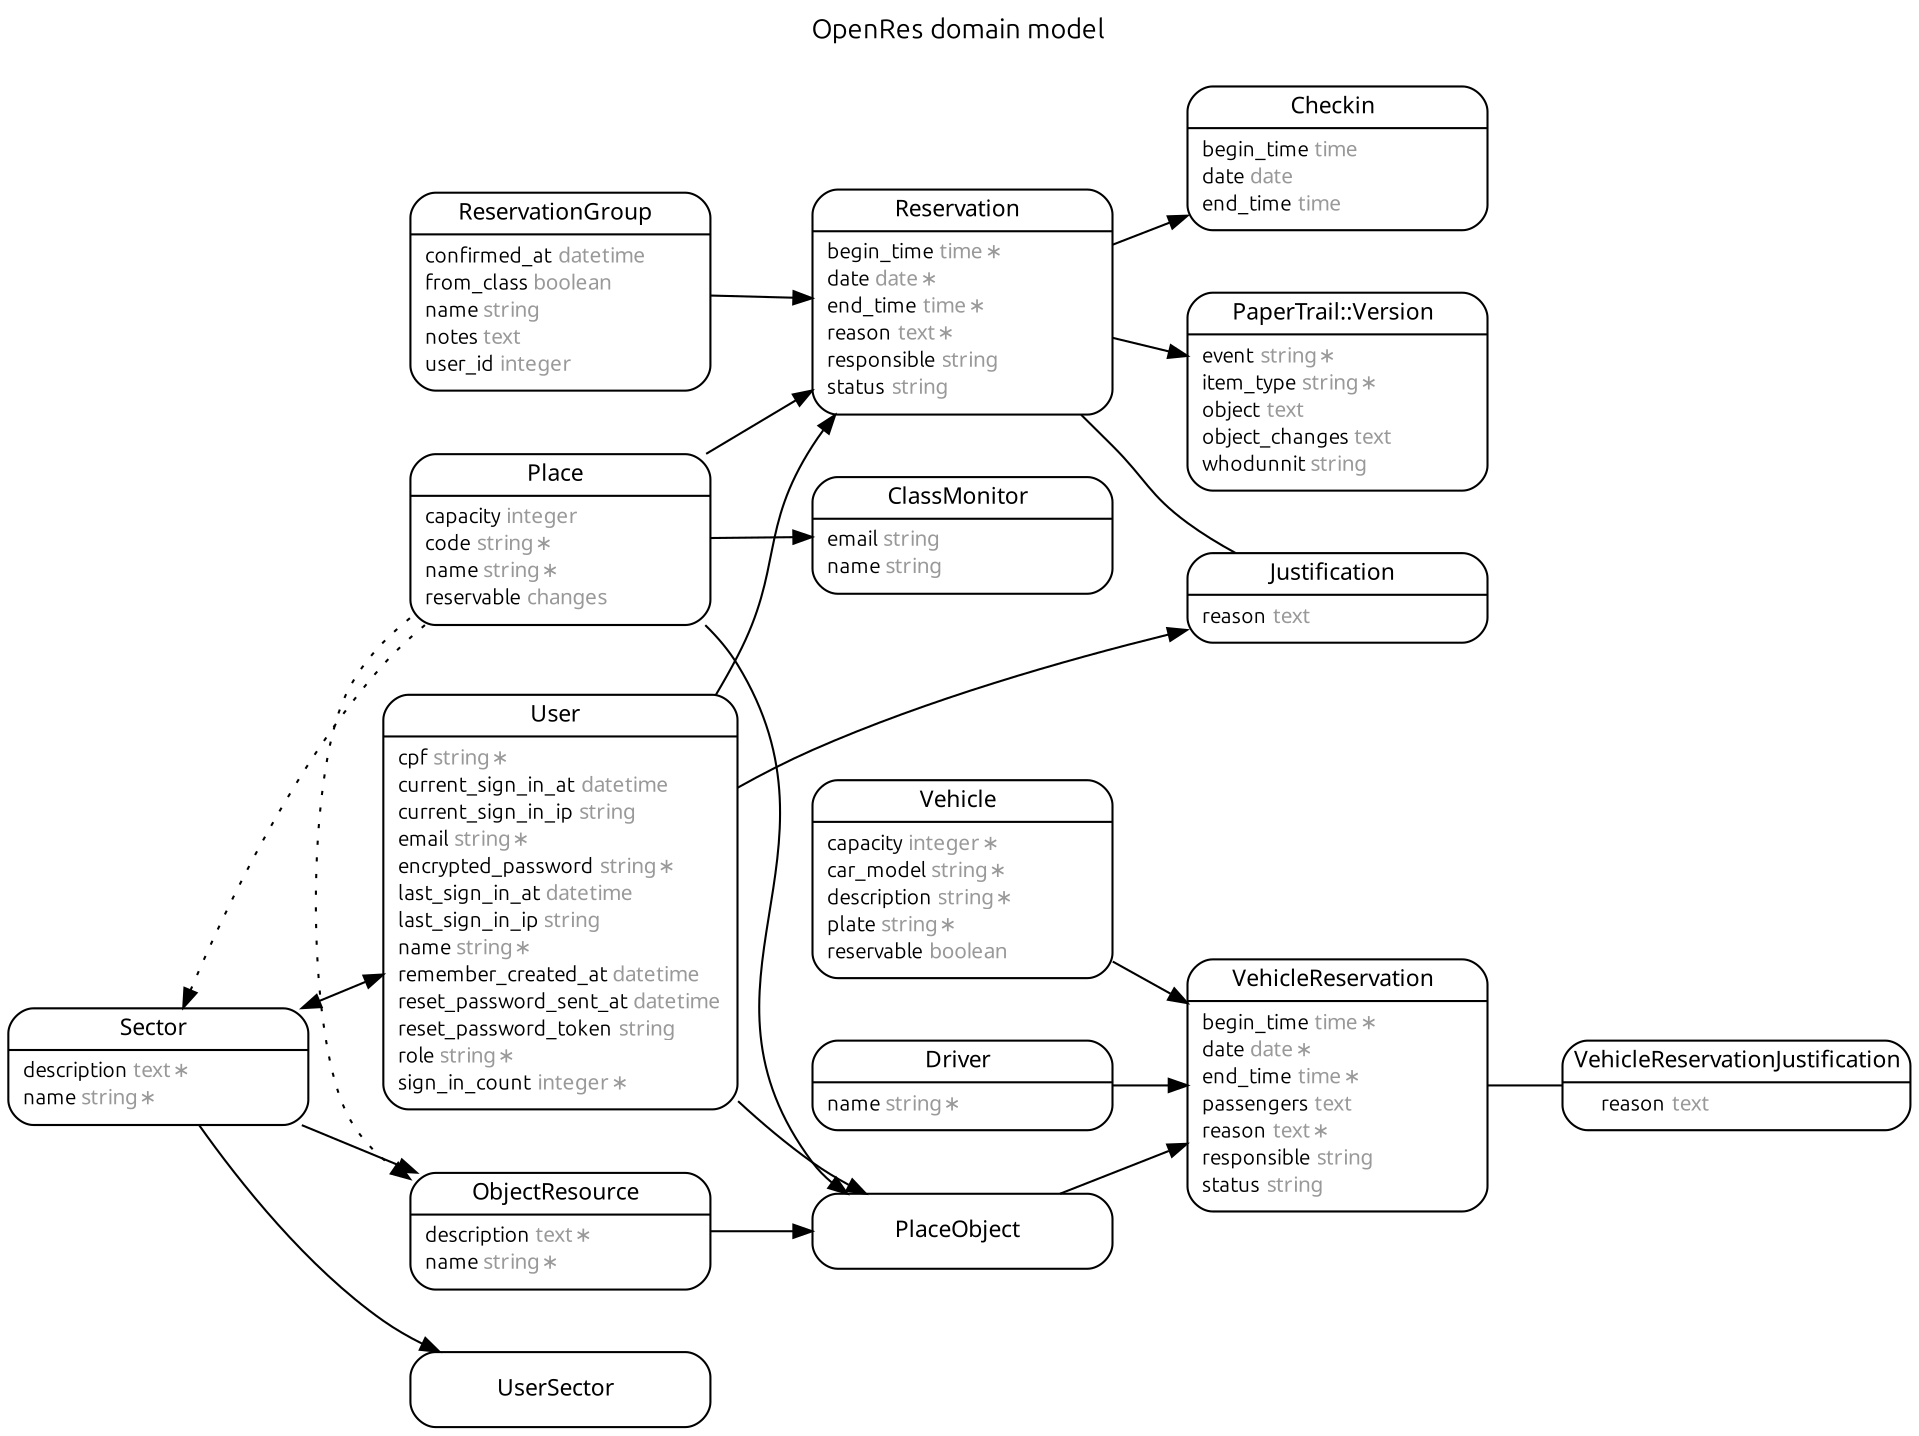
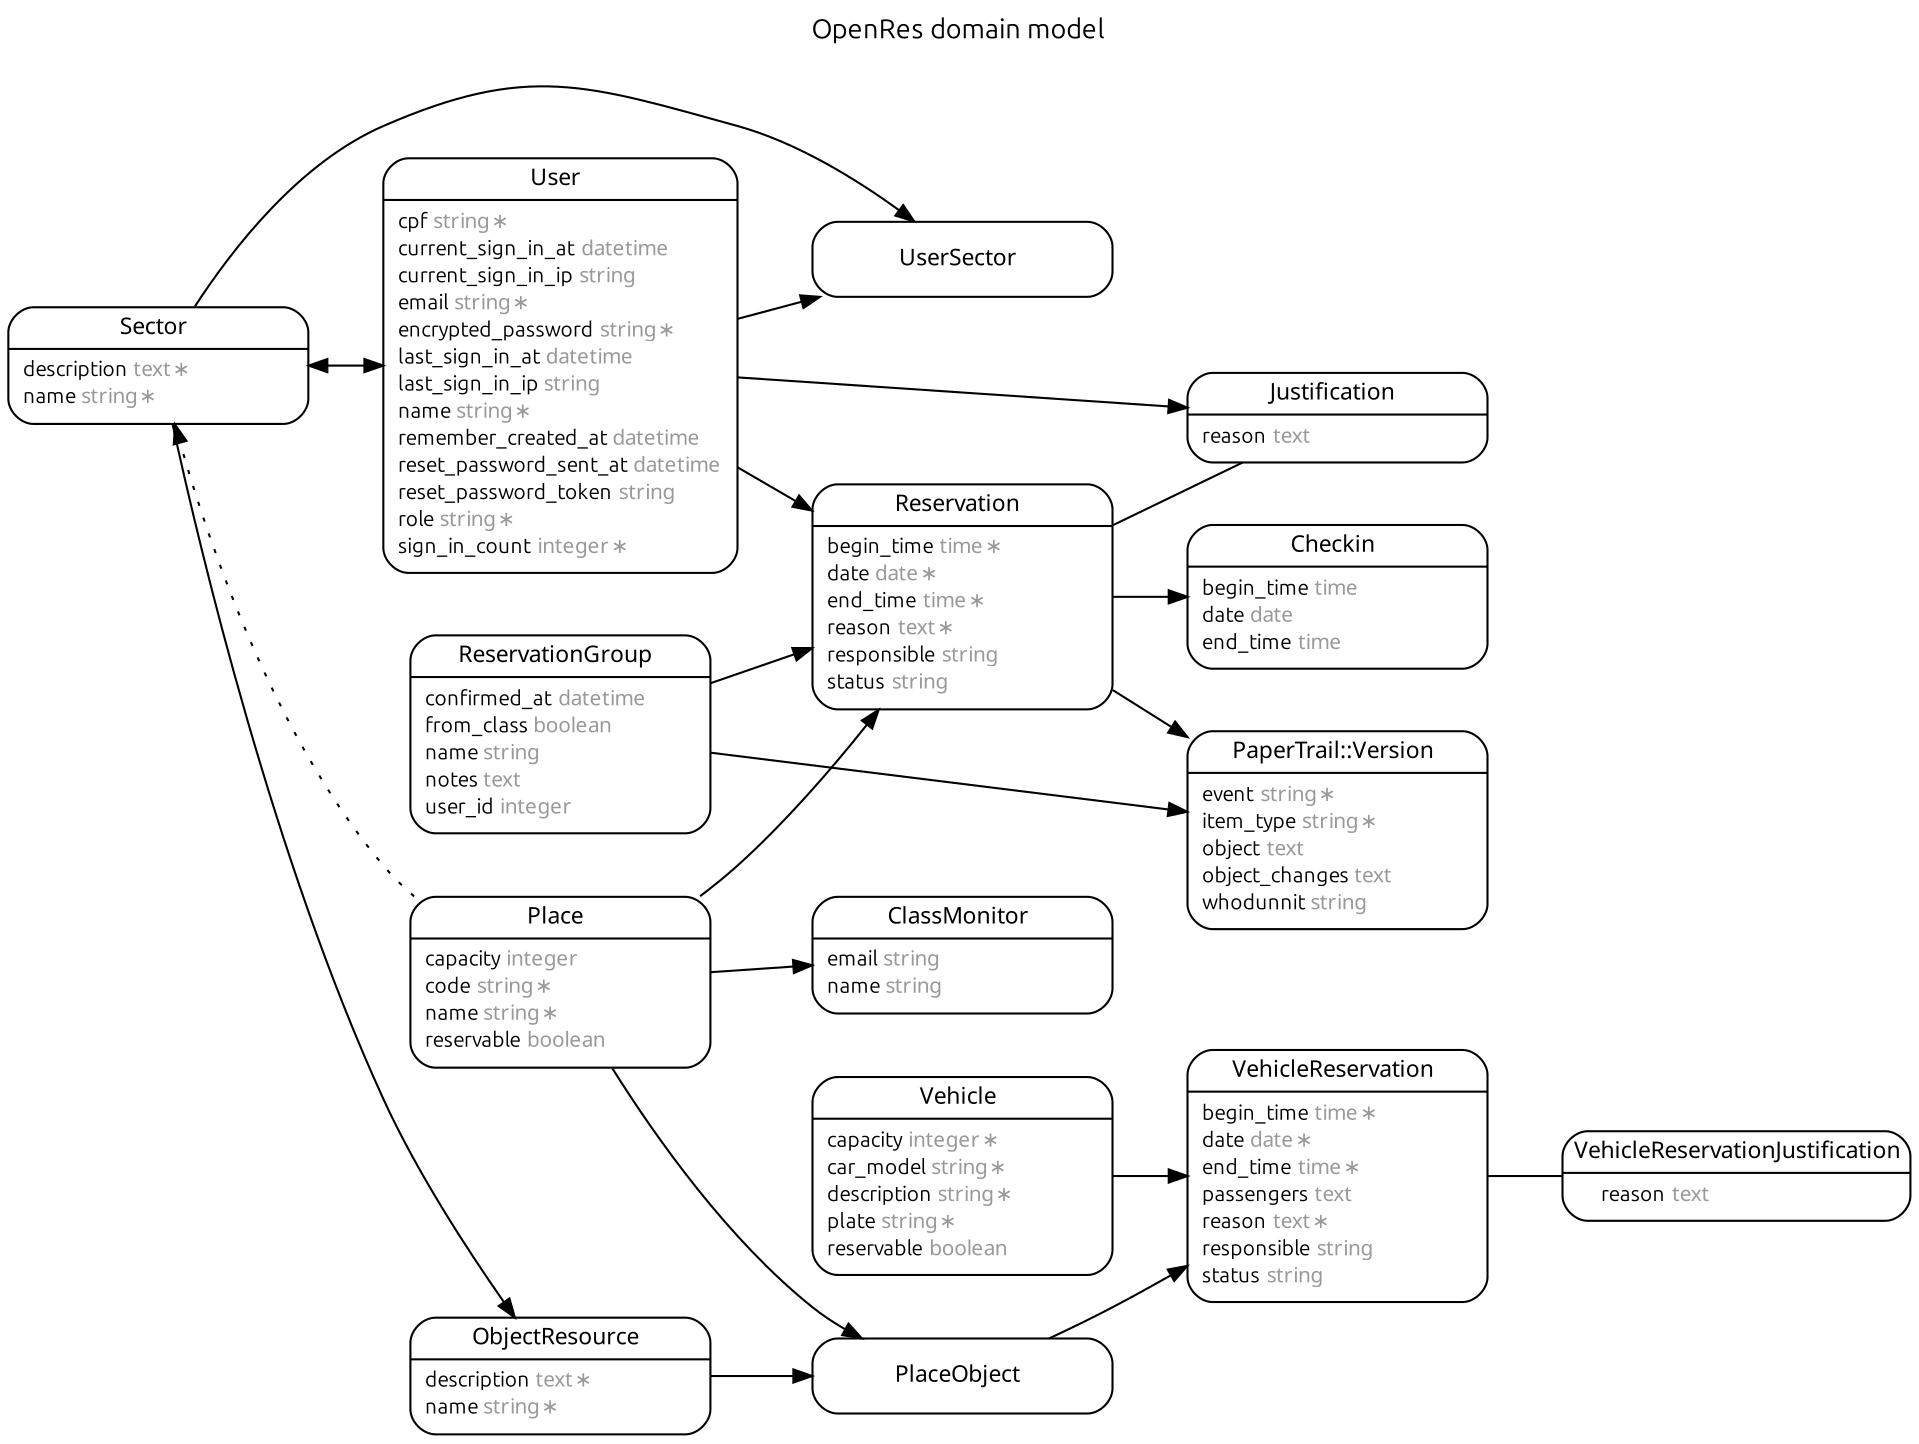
  digraph {
    concentrate=true
    fontname=Ubuntu
    fontsize=13
    label="OpenRes domain model\n\n"
    labelloc=t
    nodesep=0.4
    rankdir=LR
    ranksep=0.5
    node [fontname=Ubuntu fontsize=10 margin="0.07,0.05" penwidth=1.0 shape=Mrecord]
    edge [arrowhead=normal arrowsize=0.9 arrowtail=none dir=both fontname=Ubuntu fontsize=7 labelangle=32 labeldistance=1.8 penwidth=1.0 weight=2]
    n1 [label=<<table border="0" align="center" cellspacing="0.5" cellpadding="0" width="134">   <tr><td align="center" valign="bottom" width="130"><font face="Arial BoldMT" point-size="11">Checkin</font></td></tr> </table> | <table border="0" align="left" cellspacing="2" cellpadding="0" width="134">   <tr><td align="left" width="130" port="begin_time">begin_time <font face="Arail ItalicMT" color="grey60">time</font></td></tr>   <tr><td align="left" width="130" port="date">date <font face="Arail ItalicMT" color="grey60">date</font></td></tr>   <tr><td align="left" width="130" port="end_time">end_time <font face="Arail ItalicMT" color="grey60">time</font></td></tr> </table> >]
    n2 [label=<<table border="0" align="center" cellspacing="0.5" cellpadding="0" width="134">   <tr><td align="center" valign="bottom" width="130"><font face="Arial BoldMT" point-size="11">ClassMonitor</font></td></tr> </table> | <table border="0" align="left" cellspacing="2" cellpadding="0" width="134">   <tr><td align="left" width="130" port="email">email <font face="Arail ItalicMT" color="grey60">string</font></td></tr>   <tr><td align="left" width="130" port="name">name <font face="Arail ItalicMT" color="grey60">string</font></td></tr> </table> >]
-   n3 [label=<<table border="0" align="center" cellspacing="0.5" cellpadding="0" width="134">   <tr><td align="center" valign="bottom" width="130"><font face="Arial BoldMT" point-size="11">Driver</font></td></tr> </table> | <table border="0" align="left" cellspacing="2" cellpadding="0" width="134">   <tr><td align="left" width="130" port="name">name <font face="Arail ItalicMT" color="grey60">string ∗</font></td></tr> </table> >]
    n4 [label=<<table border="0" align="center" cellspacing="0.5" cellpadding="0" width="134">   <tr><td align="center" valign="bottom" width="130"><font face="Arial BoldMT" point-size="11">VehicleReservation</font></td></tr> </table> | <table border="0" align="left" cellspacing="2" cellpadding="0" width="134">   <tr><td align="left" width="130" port="begin_time">begin_time <font face="Arail ItalicMT" color="grey60">time ∗</font></td></tr>   <tr><td align="left" width="130" port="date">date <font face="Arail ItalicMT" color="grey60">date ∗</font></td></tr>   <tr><td align="left" width="130" port="end_time">end_time <font face="Arail ItalicMT" color="grey60">time ∗</font></td></tr>   <tr><td align="left" width="130" port="passengers">passengers <font face="Arail ItalicMT" color="grey60">text</font></td></tr>   <tr><td align="left" width="130" port="reason">reason <font face="Arail ItalicMT" color="grey60">text ∗</font></td></tr>   <tr><td align="left" width="130" port="responsible">responsible <font face="Arail ItalicMT" color="grey60">string</font></td></tr>   <tr><td align="left" width="130" port="status">status <font face="Arail ItalicMT" color="grey60">string</font></td></tr> </table> >]
    n5 [label=<<table border="0" align="center" cellspacing="0.5" cellpadding="0" width="134">   <tr><td align="center" valign="bottom" width="130"><font face="Arial BoldMT" point-size="11">VehicleReservationJustification</font></td></tr> </table> | <table border="0" align="left" cellspacing="2" cellpadding="0" width="134">   <tr><td align="left" width="130" port="reason">reason <font face="Arail ItalicMT" color="grey60">text</font></td></tr> </table> >]
    n6 [label=<<table border="0" align="center" cellspacing="0.5" cellpadding="0" width="134">   <tr><td align="center" valign="bottom" width="130"><font face="Arial BoldMT" point-size="11">Justification</font></td></tr> </table> | <table border="0" align="left" cellspacing="2" cellpadding="0" width="134">   <tr><td align="left" width="130" port="reason">reason <font face="Arail ItalicMT" color="grey60">text</font></td></tr> </table> >]
    n7 [label=<<table border="0" align="center" cellspacing="0.5" cellpadding="0" width="134">   <tr><td align="center" valign="bottom" width="130"><font face="Arial BoldMT" point-size="11">ObjectResource</font></td></tr> </table> | <table border="0" align="left" cellspacing="2" cellpadding="0" width="134">   <tr><td align="left" width="130" port="description">description <font face="Arail ItalicMT" color="grey60">text ∗</font></td></tr>   <tr><td align="left" width="130" port="name">name <font face="Arail ItalicMT" color="grey60">string ∗</font></td></tr> </table> >]
    n8 [label=<<table border="0" align="center" cellspacing="0.5" cellpadding="0" width="134">   <tr><td align="center" valign="bottom" width="130"><font face="Arial BoldMT" point-size="11">PlaceObject</font></td></tr> </table> >]
    n9 [label=<<table border="0" align="center" cellspacing="0.5" cellpadding="0" width="134">   <tr><td align="center" valign="bottom" width="130"><font face="Arial BoldMT" point-size="11">PaperTrail::Version</font></td></tr> </table> | <table border="0" align="left" cellspacing="2" cellpadding="0" width="134">   <tr><td align="left" width="130" port="event">event <font face="Arail ItalicMT" color="grey60">string ∗</font></td></tr>   <tr><td align="left" width="130" port="item_type">item_type <font face="Arail ItalicMT" color="grey60">string ∗</font></td></tr>   <tr><td align="left" width="130" port="object">object <font face="Arail ItalicMT" color="grey60">text</font></td></tr>   <tr><td align="left" width="130" port="object_changes">object_changes <font face="Arail ItalicMT" color="grey60">text</font></td></tr>   <tr><td align="left" width="130" port="whodunnit">whodunnit <font face="Arail ItalicMT" color="grey60">string</font></td></tr> </table> >]
-   n10 [label=<<table border="0" align="center" cellspacing="0.5" cellpadding="0" width="134">   <tr><td align="center" valign="bottom" width="130"><font face="Arial BoldMT" point-size="11">Place</font></td></tr> </table> | <table border="0" align="left" cellspacing="2" cellpadding="0" width="134">   <tr><td align="left" width="130" port="capacity">capacity <font face="Arail ItalicMT" color="grey60">integer</font></td></tr>   <tr><td align="left" width="130" port="code">code <font face="Arail ItalicMT" color="grey60">string ∗</font></td></tr>   <tr><td align="left" width="130" port="name">name <font face="Arail ItalicMT" color="grey60">string ∗</font></td></tr>   <tr><td align="left" width="130" port="reservable">reservable <font face="Arail ItalicMT" color="grey60">changes</font></td></tr> </table> >]
+   n10 [label=<<table border="0" align="center" cellspacing="0.5" cellpadding="0" width="134">   <tr><td align="center" valign="bottom" width="130"><font face="Arial BoldMT" point-size="11">Place</font></td></tr> </table> | <table border="0" align="left" cellspacing="2" cellpadding="0" width="134">   <tr><td align="left" width="130" port="capacity">capacity <font face="Arail ItalicMT" color="grey60">integer</font></td></tr>   <tr><td align="left" width="130" port="code">code <font face="Arail ItalicMT" color="grey60">string ∗</font></td></tr>   <tr><td align="left" width="130" port="name">name <font face="Arail ItalicMT" color="grey60">string ∗</font></td></tr>   <tr><td align="left" width="130" port="reservable">reservable <font face="Arail ItalicMT" color="grey60">boolean</font></td></tr> </table> >]
    n11 [label=<<table border="0" align="center" cellspacing="0.5" cellpadding="0" width="134">   <tr><td align="center" valign="bottom" width="130"><font face="Arial BoldMT" point-size="11">Reservation</font></td></tr> </table> | <table border="0" align="left" cellspacing="2" cellpadding="0" width="134">   <tr><td align="left" width="130" port="begin_time">begin_time <font face="Arail ItalicMT" color="grey60">time ∗</font></td></tr>   <tr><td align="left" width="130" port="date">date <font face="Arail ItalicMT" color="grey60">date ∗</font></td></tr>   <tr><td align="left" width="130" port="end_time">end_time <font face="Arail ItalicMT" color="grey60">time ∗</font></td></tr>   <tr><td align="left" width="130" port="reason">reason <font face="Arail ItalicMT" color="grey60">text ∗</font></td></tr>   <tr><td align="left" width="130" port="responsible">responsible <font face="Arail ItalicMT" color="grey60">string</font></td></tr>   <tr><td align="left" width="130" port="status">status <font face="Arail ItalicMT" color="grey60">string</font></td></tr> </table> >]
    n12 [label=<<table border="0" align="center" cellspacing="0.5" cellpadding="0" width="134">   <tr><td align="center" valign="bottom" width="130"><font face="Arial BoldMT" point-size="11">Sector</font></td></tr> </table> | <table border="0" align="left" cellspacing="2" cellpadding="0" width="134">   <tr><td align="left" width="130" port="description">description <font face="Arail ItalicMT" color="grey60">text ∗</font></td></tr>   <tr><td align="left" width="130" port="name">name <font face="Arail ItalicMT" color="grey60">string ∗</font></td></tr> </table> >]
    n13 [label=<<table border="0" align="center" cellspacing="0.5" cellpadding="0" width="134">   <tr><td align="center" valign="bottom" width="130"><font face="Arial BoldMT" point-size="11">User</font></td></tr> </table> | <table border="0" align="left" cellspacing="2" cellpadding="0" width="134">   <tr><td align="left" width="130" port="cpf">cpf <font face="Arail ItalicMT" color="grey60">string ∗</font></td></tr>   <tr><td align="left" width="130" port="current_sign_in_at">current_sign_in_at <font face="Arail ItalicMT" color="grey60">datetime</font></td></tr>   <tr><td align="left" width="130" port="current_sign_in_ip">current_sign_in_ip <font face="Arail ItalicMT" color="grey60">string</font></td></tr>   <tr><td align="left" width="130" port="email">email <font face="Arail ItalicMT" color="grey60">string ∗</font></td></tr>   <tr><td align="left" width="130" port="encrypted_password">encrypted_password <font face="Arail ItalicMT" color="grey60">string ∗</font></td></tr>   <tr><td align="left" width="130" port="last_sign_in_at">last_sign_in_at <font face="Arail ItalicMT" color="grey60">datetime</font></td></tr>   <tr><td align="left" width="130" port="last_sign_in_ip">last_sign_in_ip <font face="Arail ItalicMT" color="grey60">string</font></td></tr>   <tr><td align="left" width="130" port="name">name <font face="Arail ItalicMT" color="grey60">string ∗</font></td></tr>   <tr><td align="left" width="130" port="remember_created_at">remember_created_at <font face="Arail ItalicMT" color="grey60">datetime</font></td></tr>   <tr><td align="left" width="130" port="reset_password_sent_at">reset_password_sent_at <font face="Arail ItalicMT" color="grey60">datetime</font></td></tr>   <tr><td align="left" width="130" port="reset_password_token">reset_password_token <font face="Arail ItalicMT" color="grey60">string</font></td></tr>   <tr><td align="left" width="130" port="role">role <font face="Arail ItalicMT" color="grey60">string ∗</font></td></tr>   <tr><td align="left" width="130" port="sign_in_count">sign_in_count <font face="Arail ItalicMT" color="grey60">integer ∗</font></td></tr> </table> >]
    n14 [label=<<table border="0" align="center" cellspacing="0.5" cellpadding="0" width="134">   <tr><td align="center" valign="bottom" width="130"><font face="Arial BoldMT" point-size="11">UserSector</font></td></tr> </table> >]
    n15 [label=<<table border="0" align="center" cellspacing="0.5" cellpadding="0" width="134">   <tr><td align="center" valign="bottom" width="130"><font face="Arial BoldMT" point-size="11">ReservationGroup</font></td></tr> </table> | <table border="0" align="left" cellspacing="2" cellpadding="0" width="134">   <tr><td align="left" width="130" port="confirmed_at">confirmed_at <font face="Arail ItalicMT" color="grey60">datetime</font></td></tr>   <tr><td align="left" width="130" port="from_class">from_class <font face="Arail ItalicMT" color="grey60">boolean</font></td></tr>   <tr><td align="left" width="130" port="name">name <font face="Arail ItalicMT" color="grey60">string</font></td></tr>   <tr><td align="left" width="130" port="notes">notes <font face="Arail ItalicMT" color="grey60">text</font></td></tr>   <tr><td align="left" width="130" port="user_id">user_id <font face="Arail ItalicMT" color="grey60">integer</font></td></tr> </table> >]
    n16 [label=<<table border="0" align="center" cellspacing="0.5" cellpadding="0" width="134">   <tr><td align="center" valign="bottom" width="130"><font face="Arial BoldMT" point-size="11">Vehicle</font></td></tr> </table> | <table border="0" align="left" cellspacing="2" cellpadding="0" width="134">   <tr><td align="left" width="130" port="capacity">capacity <font face="Arail ItalicMT" color="grey60">integer ∗</font></td></tr>   <tr><td align="left" width="130" port="car_model">car_model <font face="Arail ItalicMT" color="grey60">string ∗</font></td></tr>   <tr><td align="left" width="130" port="description">description <font face="Arail ItalicMT" color="grey60">string ∗</font></td></tr>   <tr><td align="left" width="130" port="plate">plate <font face="Arail ItalicMT" color="grey60">string ∗</font></td></tr>   <tr><td align="left" width="130" port="reservable">reservable <font face="Arail ItalicMT" color="grey60">boolean</font></td></tr> </table> >]
-   n3 -> n4
    n4 -> n5 [arrowhead=none]
    n7 -> n8
    n8 -> n4 [weight=1]
    n10 -> n2
    n10 -> n7 [constraint=false style=dotted]
    n10 -> n8
    n10 -> n11
    n10 -> n12 [constraint=false style=dotted]
    n11 -> n1
    n11 -> n6 [arrowhead=none]
    n11 -> n9 [weight=1]
    n12 -> n7 [weight=1]
    n12 -> n13
    n12 -> n14 [weight=1]
    n13 -> n6 [weight=1]
    n13 -> n11
    n13 -> n11 [weight=1]
    n13 -> n12 [constraint=false style=dotted weight=1]
-   n13 -> n8
+   n13 -> n14
+   n15 -> n9 [weight=1]
    n15 -> n11
    n16 -> n4
  }
